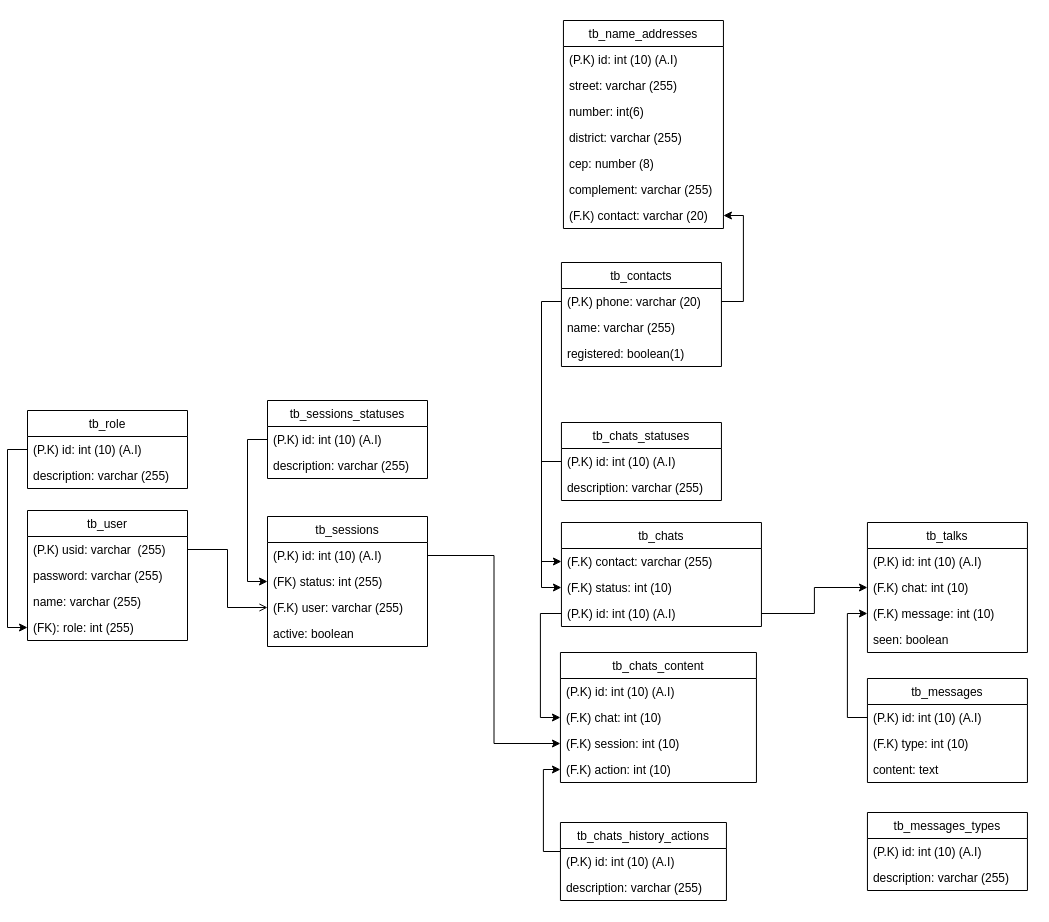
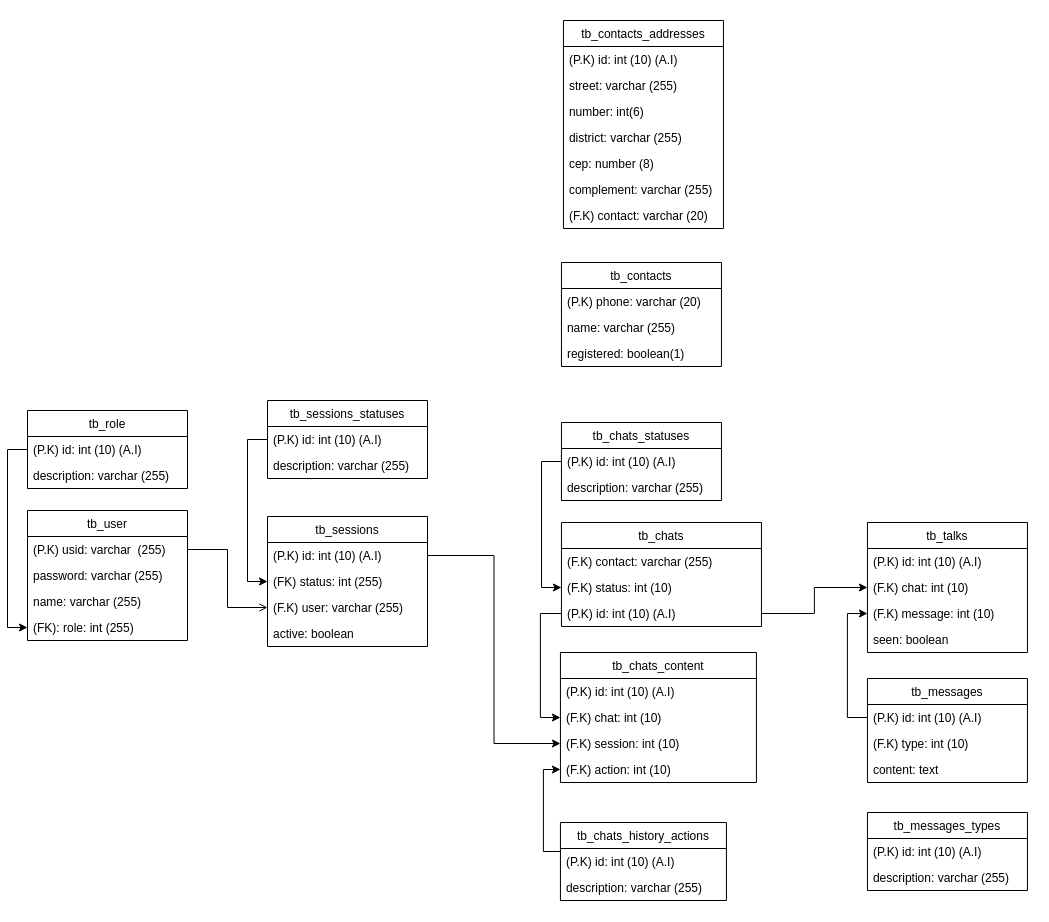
  <mxCell id="0" />
  <mxCell id="1" parent="0" />
  <mxCell id="2" value="tb_user" style="swimlane;fontStyle=0;childLayout=stackLayout;horizontal=1;startSize=26;fillColor=none;horizontalStack=0;resizeParent=1;resizeParentMax=0;resizeLast=0;collapsible=1;marginBottom=0;" parent="1" vertex="1"><mxGeometry x="20" y="510" width="160" height="130" as="geometry" /></mxCell>
  <mxCell id="3" value="(P.K) usid: varchar  (255)" style="text;strokeColor=none;fillColor=none;align=left;verticalAlign=top;spacingLeft=4;spacingRight=4;overflow=hidden;rotatable=0;points=[[0,0.5],[1,0.5]];portConstraint=eastwest;" parent="2" vertex="1"><mxGeometry y="26" width="160" height="26" as="geometry" /></mxCell>
  <mxCell id="4" value="password: varchar (255)" style="text;strokeColor=none;fillColor=none;align=left;verticalAlign=top;spacingLeft=4;spacingRight=4;overflow=hidden;rotatable=0;points=[[0,0.5],[1,0.5]];portConstraint=eastwest;" parent="2" vertex="1"><mxGeometry y="52" width="160" height="26" as="geometry" /></mxCell>
  <mxCell id="5" value="name: varchar (255)" style="text;strokeColor=none;fillColor=none;align=left;verticalAlign=top;spacingLeft=4;spacingRight=4;overflow=hidden;rotatable=0;points=[[0,0.5],[1,0.5]];portConstraint=eastwest;" parent="2" vertex="1"><mxGeometry y="78" width="160" height="26" as="geometry" /></mxCell>
  <mxCell id="6" value="(FK): role: int (255)" style="text;strokeColor=none;fillColor=none;align=left;verticalAlign=top;spacingLeft=4;spacingRight=4;overflow=hidden;rotatable=0;points=[[0,0.5],[1,0.5]];portConstraint=eastwest;" parent="2" vertex="1"><mxGeometry y="104" width="160" height="26" as="geometry" /></mxCell>
  <mxCell id="7" value="tb_role" style="swimlane;fontStyle=0;childLayout=stackLayout;horizontal=1;startSize=26;fillColor=none;horizontalStack=0;resizeParent=1;resizeParentMax=0;resizeLast=0;collapsible=1;marginBottom=0;" parent="1" vertex="1"><mxGeometry x="20" y="410" width="160" height="78" as="geometry" /></mxCell>
  <mxCell id="8" value="(P.K) id: int (10) (A.I)" style="text;strokeColor=none;fillColor=none;align=left;verticalAlign=top;spacingLeft=4;spacingRight=4;overflow=hidden;rotatable=0;points=[[0,0.5],[1,0.5]];portConstraint=eastwest;" parent="7" vertex="1"><mxGeometry y="26" width="160" height="26" as="geometry" /></mxCell>
  <mxCell id="9" value="description: varchar (255)" style="text;strokeColor=none;fillColor=none;align=left;verticalAlign=top;spacingLeft=4;spacingRight=4;overflow=hidden;rotatable=0;points=[[0,0.5],[1,0.5]];portConstraint=eastwest;" parent="7" vertex="1"><mxGeometry y="52" width="160" height="26" as="geometry" /></mxCell>
  <mxCell id="10" style="edgeStyle=orthogonalEdgeStyle;rounded=0;orthogonalLoop=1;jettySize=auto;html=1;entryX=0;entryY=0.5;entryDx=0;entryDy=0;" parent="1" source="8" target="6" edge="1"><mxGeometry relative="1" as="geometry" /></mxCell>
  <mxCell id="11" value="tb_chats" style="swimlane;fontStyle=0;childLayout=stackLayout;horizontal=1;startSize=26;fillColor=none;horizontalStack=0;resizeParent=1;resizeParentMax=0;resizeLast=0;collapsible=1;marginBottom=0;" parent="1" vertex="1"><mxGeometry x="553.94" y="522" width="200" height="104" as="geometry" /></mxCell>
  <mxCell id="12" value="(F.K) contact: varchar (255)" style="text;strokeColor=none;fillColor=none;align=left;verticalAlign=top;spacingLeft=4;spacingRight=4;overflow=hidden;rotatable=0;points=[[0,0.5],[1,0.5]];portConstraint=eastwest;" parent="11" vertex="1"><mxGeometry y="26" width="200" height="26" as="geometry" /></mxCell>
  <mxCell id="13" value="(F.K) status: int (10)" style="text;strokeColor=none;fillColor=none;align=left;verticalAlign=top;spacingLeft=4;spacingRight=4;overflow=hidden;rotatable=0;points=[[0,0.5],[1,0.5]];portConstraint=eastwest;" parent="11" vertex="1"><mxGeometry y="52" width="200" height="26" as="geometry" /></mxCell>
  <mxCell id="14" value="(P.K) id: int (10) (A.I)" style="text;strokeColor=none;fillColor=none;align=left;verticalAlign=top;spacingLeft=4;spacingRight=4;overflow=hidden;rotatable=0;points=[[0,0.5],[1,0.5]];portConstraint=eastwest;" parent="11" vertex="1"><mxGeometry y="78" width="200" height="26" as="geometry" /></mxCell>
  <mxCell id="15" value="tb_chats_statuses" style="swimlane;fontStyle=0;childLayout=stackLayout;horizontal=1;startSize=26;fillColor=none;horizontalStack=0;resizeParent=1;resizeParentMax=0;resizeLast=0;collapsible=1;marginBottom=0;" parent="1" vertex="1"><mxGeometry x="553.94" y="422" width="160" height="78" as="geometry" /></mxCell>
  <mxCell id="16" value="(P.K) id: int (10) (A.I)" style="text;strokeColor=none;fillColor=none;align=left;verticalAlign=top;spacingLeft=4;spacingRight=4;overflow=hidden;rotatable=0;points=[[0,0.5],[1,0.5]];portConstraint=eastwest;" parent="15" vertex="1"><mxGeometry y="26" width="160" height="26" as="geometry" /></mxCell>
  <mxCell id="17" value="description: varchar (255)" style="text;strokeColor=none;fillColor=none;align=left;verticalAlign=top;spacingLeft=4;spacingRight=4;overflow=hidden;rotatable=0;points=[[0,0.5],[1,0.5]];portConstraint=eastwest;" parent="15" vertex="1"><mxGeometry y="52" width="160" height="26" as="geometry" /></mxCell>
  <mxCell id="18" value="tb_contacts" style="swimlane;fontStyle=0;childLayout=stackLayout;horizontal=1;startSize=26;fillColor=none;horizontalStack=0;resizeParent=1;resizeParentMax=0;resizeLast=0;collapsible=1;marginBottom=0;" parent="1" vertex="1"><mxGeometry x="553.94" y="262" width="160" height="104" as="geometry" /></mxCell>
  <mxCell id="19" value="(P.K) phone: varchar (20)" style="text;strokeColor=none;fillColor=none;align=left;verticalAlign=top;spacingLeft=4;spacingRight=4;overflow=hidden;rotatable=0;points=[[0,0.5],[1,0.5]];portConstraint=eastwest;" parent="18" vertex="1"><mxGeometry y="26" width="160" height="26" as="geometry" /></mxCell>
  <mxCell id="20" value="name: varchar (255)" style="text;strokeColor=none;fillColor=none;align=left;verticalAlign=top;spacingLeft=4;spacingRight=4;overflow=hidden;rotatable=0;points=[[0,0.5],[1,0.5]];portConstraint=eastwest;" parent="18" vertex="1"><mxGeometry y="52" width="160" height="26" as="geometry" /></mxCell>
  <mxCell id="21" value="registered: boolean(1)" style="text;strokeColor=none;fillColor=none;align=left;verticalAlign=top;spacingLeft=4;spacingRight=4;overflow=hidden;rotatable=0;points=[[0,0.5],[1,0.5]];portConstraint=eastwest;" parent="18" vertex="1"><mxGeometry y="78" width="160" height="26" as="geometry" /></mxCell>
  <mxCell id="22" value="tb_chats_content" style="swimlane;fontStyle=0;childLayout=stackLayout;horizontal=1;startSize=26;fillColor=none;horizontalStack=0;resizeParent=1;resizeParentMax=0;resizeLast=0;collapsible=1;marginBottom=0;" parent="1" vertex="1"><mxGeometry x="552.94" y="652" width="196" height="130" as="geometry" /></mxCell>
  <mxCell id="23" value="(P.K) id: int (10) (A.I)" style="text;strokeColor=none;fillColor=none;align=left;verticalAlign=top;spacingLeft=4;spacingRight=4;overflow=hidden;rotatable=0;points=[[0,0.5],[1,0.5]];portConstraint=eastwest;" parent="22" vertex="1"><mxGeometry y="26" width="196" height="26" as="geometry" /></mxCell>
  <mxCell id="24" value="(F.K) chat: int (10)" style="text;strokeColor=none;fillColor=none;align=left;verticalAlign=top;spacingLeft=4;spacingRight=4;overflow=hidden;rotatable=0;points=[[0,0.5],[1,0.5]];portConstraint=eastwest;" parent="22" vertex="1"><mxGeometry y="52" width="196" height="26" as="geometry" /></mxCell>
  <mxCell id="25" value="(F.K) session: int (10)" style="text;strokeColor=none;fillColor=none;align=left;verticalAlign=top;spacingLeft=4;spacingRight=4;overflow=hidden;rotatable=0;points=[[0,0.5],[1,0.5]];portConstraint=eastwest;" parent="22" vertex="1"><mxGeometry y="78" width="196" height="26" as="geometry" /></mxCell>
  <mxCell id="26" value="(F.K) action: int (10)" style="text;strokeColor=none;fillColor=none;align=left;verticalAlign=top;spacingLeft=4;spacingRight=4;overflow=hidden;rotatable=0;points=[[0,0.5],[1,0.5]];portConstraint=eastwest;" parent="22" vertex="1"><mxGeometry y="104" width="196" height="26" as="geometry" /></mxCell>
  <mxCell id="27" value="tb_chats_history_actions" style="swimlane;fontStyle=0;childLayout=stackLayout;horizontal=1;startSize=26;fillColor=none;horizontalStack=0;resizeParent=1;resizeParentMax=0;resizeLast=0;collapsible=1;marginBottom=0;" parent="1" vertex="1"><mxGeometry x="552.94" y="822" width="166" height="78" as="geometry" /></mxCell>
  <mxCell id="28" value="(P.K) id: int (10) (A.I)" style="text;strokeColor=none;fillColor=none;align=left;verticalAlign=top;spacingLeft=4;spacingRight=4;overflow=hidden;rotatable=0;points=[[0,0.5],[1,0.5]];portConstraint=eastwest;" parent="27" vertex="1"><mxGeometry y="26" width="166" height="26" as="geometry" /></mxCell>
  <mxCell id="29" value="description: varchar (255)" style="text;strokeColor=none;fillColor=none;align=left;verticalAlign=top;spacingLeft=4;spacingRight=4;overflow=hidden;rotatable=0;points=[[0,0.5],[1,0.5]];portConstraint=eastwest;" parent="27" vertex="1"><mxGeometry y="52" width="166" height="26" as="geometry" /></mxCell>
  <mxCell id="30" style="edgeStyle=orthogonalEdgeStyle;rounded=0;orthogonalLoop=1;jettySize=auto;html=1;entryX=0;entryY=0.5;entryDx=0;entryDy=0;" parent="1" source="28" target="26" edge="1"><mxGeometry relative="1" as="geometry"><Array as="points"><mxPoint x="535.94" y="851" /><mxPoint x="535.94" y="769" /></Array></mxGeometry></mxCell>
  <mxCell id="31" value="tb_talks" style="swimlane;fontStyle=0;childLayout=stackLayout;horizontal=1;startSize=26;fillColor=none;horizontalStack=0;resizeParent=1;resizeParentMax=0;resizeLast=0;collapsible=1;marginBottom=0;" parent="1" vertex="1"><mxGeometry x="859.94" y="522" width="160" height="130" as="geometry" /></mxCell>
  <mxCell id="32" value="(P.K) id: int (10) (A.I)" style="text;strokeColor=none;fillColor=none;align=left;verticalAlign=top;spacingLeft=4;spacingRight=4;overflow=hidden;rotatable=0;points=[[0,0.5],[1,0.5]];portConstraint=eastwest;" parent="31" vertex="1"><mxGeometry y="26" width="160" height="26" as="geometry" /></mxCell>
  <mxCell id="33" value="(F.K) chat: int (10)" style="text;strokeColor=none;fillColor=none;align=left;verticalAlign=top;spacingLeft=4;spacingRight=4;overflow=hidden;rotatable=0;points=[[0,0.5],[1,0.5]];portConstraint=eastwest;" parent="31" vertex="1"><mxGeometry y="52" width="160" height="26" as="geometry" /></mxCell>
  <mxCell id="34" value="(F.K) message: int (10)" style="text;strokeColor=none;fillColor=none;align=left;verticalAlign=top;spacingLeft=4;spacingRight=4;overflow=hidden;rotatable=0;points=[[0,0.5],[1,0.5]];portConstraint=eastwest;" parent="31" vertex="1"><mxGeometry y="78" width="160" height="26" as="geometry" /></mxCell>
  <mxCell id="35" value="seen: boolean" style="text;strokeColor=none;fillColor=none;align=left;verticalAlign=top;spacingLeft=4;spacingRight=4;overflow=hidden;rotatable=0;points=[[0,0.5],[1,0.5]];portConstraint=eastwest;" parent="31" vertex="1"><mxGeometry y="104" width="160" height="26" as="geometry" /></mxCell>
  <mxCell id="36" style="edgeStyle=orthogonalEdgeStyle;rounded=0;orthogonalLoop=1;jettySize=auto;html=1;entryX=0;entryY=0.5;entryDx=0;entryDy=0;" parent="1" source="14" target="33" edge="1"><mxGeometry relative="1" as="geometry" /></mxCell>
  <mxCell id="37" value="tb_messages_types" style="swimlane;fontStyle=0;childLayout=stackLayout;horizontal=1;startSize=26;fillColor=none;horizontalStack=0;resizeParent=1;resizeParentMax=0;resizeLast=0;collapsible=1;marginBottom=0;" parent="1" vertex="1"><mxGeometry x="859.94" y="812" width="160" height="78" as="geometry" /></mxCell>
  <mxCell id="38" value="(P.K) id: int (10) (A.I)" style="text;strokeColor=none;fillColor=none;align=left;verticalAlign=top;spacingLeft=4;spacingRight=4;overflow=hidden;rotatable=0;points=[[0,0.5],[1,0.5]];portConstraint=eastwest;" parent="37" vertex="1"><mxGeometry y="26" width="160" height="26" as="geometry" /></mxCell>
  <mxCell id="39" value="description: varchar (255)" style="text;strokeColor=none;fillColor=none;align=left;verticalAlign=top;spacingLeft=4;spacingRight=4;overflow=hidden;rotatable=0;points=[[0,0.5],[1,0.5]];portConstraint=eastwest;" parent="37" vertex="1"><mxGeometry y="52" width="160" height="26" as="geometry" /></mxCell>
  <mxCell id="40" value="tb_messages" style="swimlane;fontStyle=0;childLayout=stackLayout;horizontal=1;startSize=26;fillColor=none;horizontalStack=0;resizeParent=1;resizeParentMax=0;resizeLast=0;collapsible=1;marginBottom=0;" parent="1" vertex="1"><mxGeometry x="859.94" y="678" width="160" height="104" as="geometry" /></mxCell>
  <mxCell id="41" value="(P.K) id: int (10) (A.I)" style="text;strokeColor=none;fillColor=none;align=left;verticalAlign=top;spacingLeft=4;spacingRight=4;overflow=hidden;rotatable=0;points=[[0,0.5],[1,0.5]];portConstraint=eastwest;" parent="40" vertex="1"><mxGeometry y="26" width="160" height="26" as="geometry" /></mxCell>
  <mxCell id="42" value="(F.K) type: int (10)" style="text;strokeColor=none;fillColor=none;align=left;verticalAlign=top;spacingLeft=4;spacingRight=4;overflow=hidden;rotatable=0;points=[[0,0.5],[1,0.5]];portConstraint=eastwest;" parent="40" vertex="1"><mxGeometry y="52" width="160" height="26" as="geometry" /></mxCell>
  <mxCell id="43" value="content: text" style="text;strokeColor=none;fillColor=none;align=left;verticalAlign=top;spacingLeft=4;spacingRight=4;overflow=hidden;rotatable=0;points=[[0,0.5],[1,0.5]];portConstraint=eastwest;" parent="40" vertex="1"><mxGeometry y="78" width="160" height="26" as="geometry" /></mxCell>
  <mxCell id="44" style="edgeStyle=orthogonalEdgeStyle;rounded=0;orthogonalLoop=1;jettySize=auto;html=1;entryX=0;entryY=0.5;entryDx=0;entryDy=0;" parent="1" source="41" target="34" edge="1"><mxGeometry relative="1" as="geometry" /></mxCell>
  <mxCell id="45" value="tb_sessions" style="swimlane;fontStyle=0;childLayout=stackLayout;horizontal=1;startSize=26;fillColor=none;horizontalStack=0;resizeParent=1;resizeParentMax=0;resizeLast=0;collapsible=1;marginBottom=0;" parent="1" vertex="1"><mxGeometry x="260" y="516" width="160" height="130" as="geometry" /></mxCell>
  <mxCell id="46" value="(P.K) id: int (10) (A.I)" style="text;strokeColor=none;fillColor=none;align=left;verticalAlign=top;spacingLeft=4;spacingRight=4;overflow=hidden;rotatable=0;points=[[0,0.5],[1,0.5]];portConstraint=eastwest;" parent="45" vertex="1"><mxGeometry y="26" width="160" height="26" as="geometry" /></mxCell>
  <mxCell id="47" value="(FK) status: int (255)" style="text;strokeColor=none;fillColor=none;align=left;verticalAlign=top;spacingLeft=4;spacingRight=4;overflow=hidden;rotatable=0;points=[[0,0.5],[1,0.5]];portConstraint=eastwest;" parent="45" vertex="1"><mxGeometry y="52" width="160" height="26" as="geometry" /></mxCell>
  <mxCell id="48" value="(F.K) user: varchar (255)" style="text;strokeColor=none;fillColor=none;align=left;verticalAlign=top;spacingLeft=4;spacingRight=4;overflow=hidden;rotatable=0;points=[[0,0.5],[1,0.5]];portConstraint=eastwest;" parent="45" vertex="1"><mxGeometry y="78" width="160" height="26" as="geometry" /></mxCell>
  <mxCell id="49" value="active: boolean" style="text;strokeColor=none;fillColor=none;align=left;verticalAlign=top;spacingLeft=4;spacingRight=4;overflow=hidden;rotatable=0;points=[[0,0.5],[1,0.5]];portConstraint=eastwest;" parent="45" vertex="1"><mxGeometry y="104" width="160" height="26" as="geometry" /></mxCell>
  <mxCell id="50" value="tb_sessions_statuses" style="swimlane;fontStyle=0;childLayout=stackLayout;horizontal=1;startSize=26;fillColor=none;horizontalStack=0;resizeParent=1;resizeParentMax=0;resizeLast=0;collapsible=1;marginBottom=0;" parent="1" vertex="1"><mxGeometry x="260" y="400" width="160" height="78" as="geometry" /></mxCell>
  <mxCell id="51" value="(P.K) id: int (10) (A.I)" style="text;strokeColor=none;fillColor=none;align=left;verticalAlign=top;spacingLeft=4;spacingRight=4;overflow=hidden;rotatable=0;points=[[0,0.5],[1,0.5]];portConstraint=eastwest;" parent="50" vertex="1"><mxGeometry y="26" width="160" height="26" as="geometry" /></mxCell>
  <mxCell id="52" value="description: varchar (255)" style="text;strokeColor=none;fillColor=none;align=left;verticalAlign=top;spacingLeft=4;spacingRight=4;overflow=hidden;rotatable=0;points=[[0,0.5],[1,0.5]];portConstraint=eastwest;" parent="50" vertex="1"><mxGeometry y="52" width="160" height="26" as="geometry" /></mxCell>
  <mxCell id="53" style="edgeStyle=orthogonalEdgeStyle;rounded=0;orthogonalLoop=1;jettySize=auto;html=1;entryX=0;entryY=0.5;entryDx=0;entryDy=0;" parent="1" source="51" target="47" edge="1"><mxGeometry relative="1" as="geometry" /></mxCell>
  <mxCell id="54" style="edgeStyle=orthogonalEdgeStyle;rounded=0;orthogonalLoop=1;jettySize=auto;html=1;entryX=0;entryY=0.5;entryDx=0;entryDy=0;endArrow=open;" parent="1" source="3" target="48" edge="1"><mxGeometry relative="1" as="geometry" /></mxCell>
  <mxCell id="55" style="edgeStyle=orthogonalEdgeStyle;rounded=0;orthogonalLoop=1;jettySize=auto;html=1;entryX=0;entryY=0.5;entryDx=0;entryDy=0;" parent="1" source="14" target="24" edge="1"><mxGeometry relative="1" as="geometry" /></mxCell>
  <mxCell id="56" style="edgeStyle=orthogonalEdgeStyle;rounded=0;orthogonalLoop=1;jettySize=auto;html=1;entryX=0;entryY=0.5;entryDx=0;entryDy=0;" parent="1" source="16" target="13" edge="1"><mxGeometry relative="1" as="geometry"><Array as="points"><mxPoint x="534" y="461" /><mxPoint x="534" y="587" /></Array></mxGeometry></mxCell>
- <mxCell id="57" style="edgeStyle=orthogonalEdgeStyle;rounded=0;orthogonalLoop=1;jettySize=auto;html=1;entryX=0;entryY=0.5;entryDx=0;entryDy=0;" parent="1" source="19" target="12" edge="1"><mxGeometry relative="1" as="geometry"><Array as="points"><mxPoint x="534" y="301" /><mxPoint x="534" y="561" /></Array></mxGeometry></mxCell>
  <mxCell id="58" style="edgeStyle=orthogonalEdgeStyle;rounded=0;orthogonalLoop=1;jettySize=auto;html=1;entryX=0;entryY=0.5;entryDx=0;entryDy=0;" parent="1" source="46" target="25" edge="1"><mxGeometry relative="1" as="geometry" /></mxCell>
- <mxCell id="59" value="tb_name_addresses" style="swimlane;fontStyle=0;childLayout=stackLayout;horizontal=1;startSize=26;fillColor=none;horizontalStack=0;resizeParent=1;resizeParentMax=0;resizeLast=0;collapsible=1;marginBottom=0;" parent="1" vertex="1"><mxGeometry x="555.94" y="20" width="160" height="208" as="geometry" /></mxCell>
+ <mxCell id="59" value="tb_contacts_addresses" style="swimlane;fontStyle=0;childLayout=stackLayout;horizontal=1;startSize=26;fillColor=none;horizontalStack=0;resizeParent=1;resizeParentMax=0;resizeLast=0;collapsible=1;marginBottom=0;" parent="1" vertex="1"><mxGeometry x="555.94" y="20" width="160" height="208" as="geometry" /></mxCell>
  <mxCell id="60" value="(P.K) id: int (10) (A.I)" style="text;strokeColor=none;fillColor=none;align=left;verticalAlign=top;spacingLeft=4;spacingRight=4;overflow=hidden;rotatable=0;points=[[0,0.5],[1,0.5]];portConstraint=eastwest;" parent="59" vertex="1"><mxGeometry y="26" width="160" height="26" as="geometry" /></mxCell>
  <mxCell id="61" value="street: varchar (255)" style="text;strokeColor=none;fillColor=none;align=left;verticalAlign=top;spacingLeft=4;spacingRight=4;overflow=hidden;rotatable=0;points=[[0,0.5],[1,0.5]];portConstraint=eastwest;" parent="59" vertex="1"><mxGeometry y="52" width="160" height="26" as="geometry" /></mxCell>
  <mxCell id="62" value="number: int(6)" style="text;strokeColor=none;fillColor=none;align=left;verticalAlign=top;spacingLeft=4;spacingRight=4;overflow=hidden;rotatable=0;points=[[0,0.5],[1,0.5]];portConstraint=eastwest;" parent="59" vertex="1"><mxGeometry y="78" width="160" height="26" as="geometry" /></mxCell>
  <mxCell id="63" value="district: varchar (255)" style="text;strokeColor=none;fillColor=none;align=left;verticalAlign=top;spacingLeft=4;spacingRight=4;overflow=hidden;rotatable=0;points=[[0,0.5],[1,0.5]];portConstraint=eastwest;" parent="59" vertex="1"><mxGeometry y="104" width="160" height="26" as="geometry" /></mxCell>
  <mxCell id="64" value="cep: number (8)" style="text;strokeColor=none;fillColor=none;align=left;verticalAlign=top;spacingLeft=4;spacingRight=4;overflow=hidden;rotatable=0;points=[[0,0.5],[1,0.5]];portConstraint=eastwest;" parent="59" vertex="1"><mxGeometry y="130" width="160" height="26" as="geometry" /></mxCell>
  <mxCell id="65" value="complement: varchar (255)" style="text;strokeColor=none;fillColor=none;align=left;verticalAlign=top;spacingLeft=4;spacingRight=4;overflow=hidden;rotatable=0;points=[[0,0.5],[1,0.5]];portConstraint=eastwest;" parent="59" vertex="1"><mxGeometry y="156" width="160" height="26" as="geometry" /></mxCell>
  <mxCell id="66" value="(F.K) contact: varchar (20)" style="text;strokeColor=none;fillColor=none;align=left;verticalAlign=top;spacingLeft=4;spacingRight=4;overflow=hidden;rotatable=0;points=[[0,0.5],[1,0.5]];portConstraint=eastwest;" parent="59" vertex="1"><mxGeometry y="182" width="160" height="26" as="geometry" /></mxCell>
- <mxCell id="67" style="edgeStyle=orthogonalEdgeStyle;rounded=0;orthogonalLoop=1;jettySize=auto;html=1;entryX=1;entryY=0.5;entryDx=0;entryDy=0;" parent="1" source="19" target="66" edge="1"><mxGeometry relative="1" as="geometry" /></mxCell>
